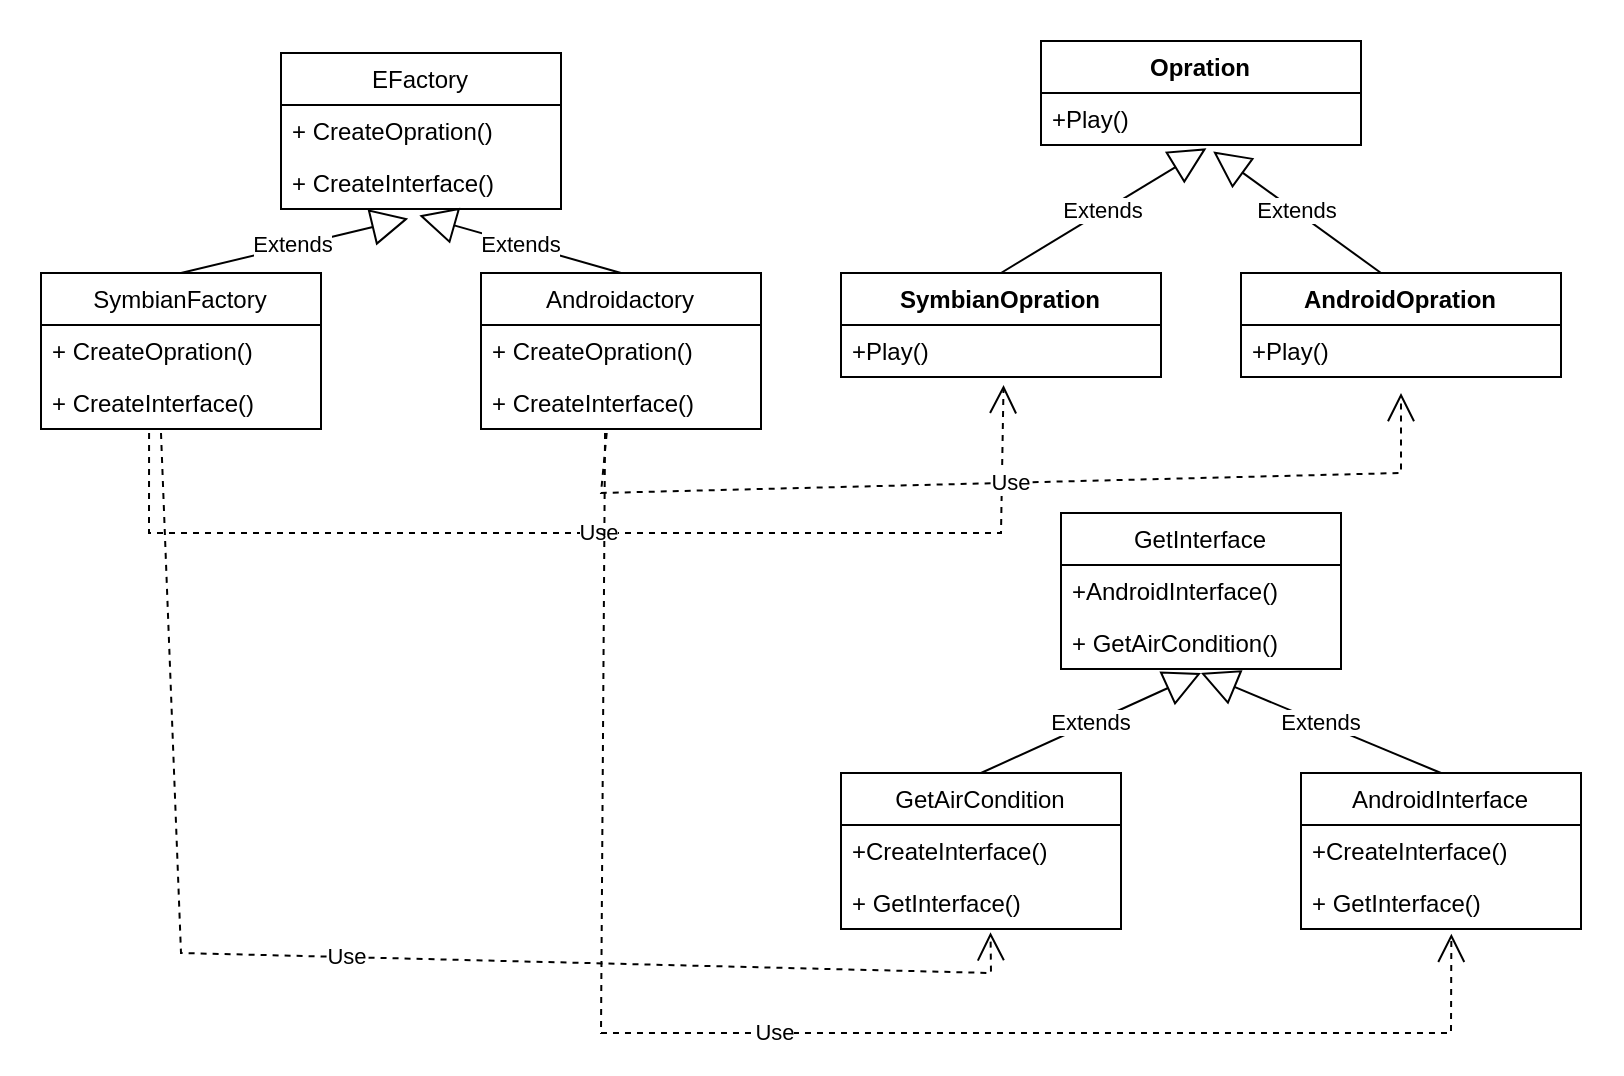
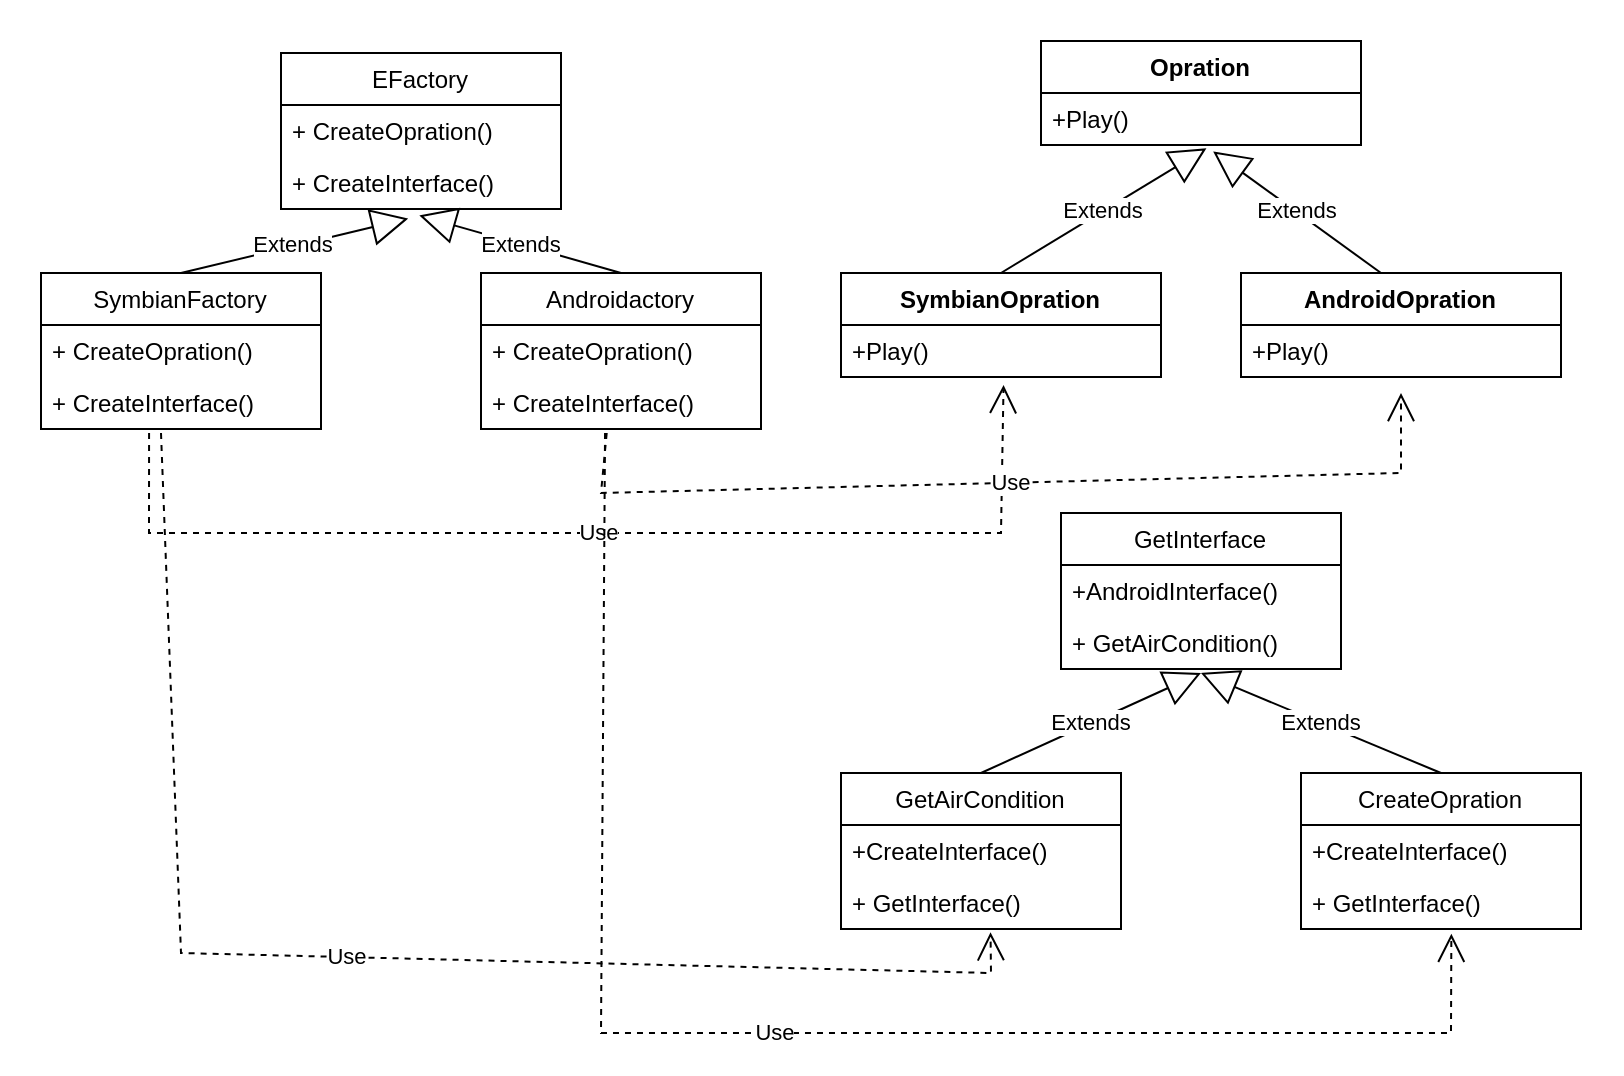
  <mxCell id="0" />
  <mxCell id="1" parent="0" />
  <mxCell id="2" value="EFactory" style="swimlane;fontStyle=0;childLayout=stackLayout;horizontal=1;startSize=26;fillColor=none;horizontalStack=0;resizeParent=1;resizeParentMax=0;resizeLast=0;collapsible=1;marginBottom=0;" vertex="1" parent="1"><mxGeometry x="140" y="26" width="140" height="78" as="geometry" /></mxCell>
  <mxCell id="3" value="+ CreateOpration()" style="text;strokeColor=none;fillColor=none;align=left;verticalAlign=top;spacingLeft=4;spacingRight=4;overflow=hidden;rotatable=0;points=[[0,0.5],[1,0.5]];portConstraint=eastwest;" vertex="1" parent="2"><mxGeometry y="26" width="140" height="26" as="geometry" /></mxCell>
  <mxCell id="4" value="+ CreateInterface()" style="text;strokeColor=none;fillColor=none;align=left;verticalAlign=top;spacingLeft=4;spacingRight=4;overflow=hidden;rotatable=0;points=[[0,0.5],[1,0.5]];portConstraint=eastwest;" vertex="1" parent="2"><mxGeometry y="52" width="140" height="26" as="geometry" /></mxCell>
  <mxCell id="5" value="Opration" style="swimlane;fontStyle=1;align=center;verticalAlign=top;childLayout=stackLayout;horizontal=1;startSize=26;horizontalStack=0;resizeParent=1;resizeParentMax=0;resizeLast=0;collapsible=1;marginBottom=0;" vertex="1" parent="1"><mxGeometry x="520" y="20" width="160" height="52" as="geometry" /></mxCell>
  <mxCell id="6" value="+Play()&#10;" style="text;strokeColor=none;fillColor=none;align=left;verticalAlign=top;spacingLeft=4;spacingRight=4;overflow=hidden;rotatable=0;points=[[0,0.5],[1,0.5]];portConstraint=eastwest;" vertex="1" parent="5"><mxGeometry y="26" width="160" height="26" as="geometry" /></mxCell>
  <mxCell id="7" value="SymbianOpration" style="swimlane;fontStyle=1;align=center;verticalAlign=top;childLayout=stackLayout;horizontal=1;startSize=26;horizontalStack=0;resizeParent=1;resizeParentMax=0;resizeLast=0;collapsible=1;marginBottom=0;" vertex="1" parent="1"><mxGeometry x="420" y="136" width="160" height="52" as="geometry" /></mxCell>
  <mxCell id="8" value="+Play()&#10;" style="text;strokeColor=none;fillColor=none;align=left;verticalAlign=top;spacingLeft=4;spacingRight=4;overflow=hidden;rotatable=0;points=[[0,0.5],[1,0.5]];portConstraint=eastwest;" vertex="1" parent="7"><mxGeometry y="26" width="160" height="26" as="geometry" /></mxCell>
  <mxCell id="9" value="AndroidOpration" style="swimlane;fontStyle=1;align=center;verticalAlign=top;childLayout=stackLayout;horizontal=1;startSize=26;horizontalStack=0;resizeParent=1;resizeParentMax=0;resizeLast=0;collapsible=1;marginBottom=0;" vertex="1" parent="1"><mxGeometry x="620" y="136" width="160" height="52" as="geometry" /></mxCell>
  <mxCell id="10" value="Extends" style="endArrow=block;endSize=16;endFill=0;html=1;rounded=0;entryX=0.538;entryY=1.123;entryDx=0;entryDy=0;entryPerimeter=0;" edge="1" parent="9" target="6"><mxGeometry width="160" relative="1" as="geometry"><mxPoint x="70" as="sourcePoint" /><mxPoint x="230" as="targetPoint" /></mxGeometry></mxCell>
  <mxCell id="11" value="+Play()&#10;" style="text;strokeColor=none;fillColor=none;align=left;verticalAlign=top;spacingLeft=4;spacingRight=4;overflow=hidden;rotatable=0;points=[[0,0.5],[1,0.5]];portConstraint=eastwest;" vertex="1" parent="9"><mxGeometry y="26" width="160" height="26" as="geometry" /></mxCell>
  <mxCell id="12" value="Extends" style="endArrow=block;endSize=16;endFill=0;html=1;rounded=0;exitX=0.5;exitY=0;exitDx=0;exitDy=0;entryX=0.517;entryY=1.062;entryDx=0;entryDy=0;entryPerimeter=0;" edge="1" parent="1" source="7" target="6"><mxGeometry width="160" relative="1" as="geometry"><mxPoint x="330" y="186" as="sourcePoint" /><mxPoint x="490" y="186" as="targetPoint" /></mxGeometry></mxCell>
  <mxCell id="13" value="GetInterface" style="swimlane;fontStyle=0;childLayout=stackLayout;horizontal=1;startSize=26;fillColor=none;horizontalStack=0;resizeParent=1;resizeParentMax=0;resizeLast=0;collapsible=1;marginBottom=0;" vertex="1" parent="1"><mxGeometry x="530" y="256" width="140" height="78" as="geometry" /></mxCell>
  <mxCell id="14" value="+AndroidInterface()" style="text;strokeColor=none;fillColor=none;align=left;verticalAlign=top;spacingLeft=4;spacingRight=4;overflow=hidden;rotatable=0;points=[[0,0.5],[1,0.5]];portConstraint=eastwest;" vertex="1" parent="13"><mxGeometry y="26" width="140" height="26" as="geometry" /></mxCell>
  <mxCell id="15" value="+ GetAirCondition()" style="text;strokeColor=none;fillColor=none;align=left;verticalAlign=top;spacingLeft=4;spacingRight=4;overflow=hidden;rotatable=0;points=[[0,0.5],[1,0.5]];portConstraint=eastwest;" vertex="1" parent="13"><mxGeometry y="52" width="140" height="26" as="geometry" /></mxCell>
  <mxCell id="16" value="GetAirCondition" style="swimlane;fontStyle=0;childLayout=stackLayout;horizontal=1;startSize=26;fillColor=none;horizontalStack=0;resizeParent=1;resizeParentMax=0;resizeLast=0;collapsible=1;marginBottom=0;" vertex="1" parent="1"><mxGeometry x="420" y="386" width="140" height="78" as="geometry" /></mxCell>
  <mxCell id="17" value="Extends" style="endArrow=block;endSize=16;endFill=0;html=1;rounded=0;entryX=0.5;entryY=1.077;entryDx=0;entryDy=0;entryPerimeter=0;" edge="1" parent="16" target="15"><mxGeometry width="160" relative="1" as="geometry"><mxPoint x="70" as="sourcePoint" /><mxPoint x="230" as="targetPoint" /></mxGeometry></mxCell>
  <mxCell id="18" value="+CreateInterface()" style="text;strokeColor=none;fillColor=none;align=left;verticalAlign=top;spacingLeft=4;spacingRight=4;overflow=hidden;rotatable=0;points=[[0,0.5],[1,0.5]];portConstraint=eastwest;" vertex="1" parent="16"><mxGeometry y="26" width="140" height="26" as="geometry" /></mxCell>
  <mxCell id="19" value="+ GetInterface()" style="text;strokeColor=none;fillColor=none;align=left;verticalAlign=top;spacingLeft=4;spacingRight=4;overflow=hidden;rotatable=0;points=[[0,0.5],[1,0.5]];portConstraint=eastwest;" vertex="1" parent="16"><mxGeometry y="52" width="140" height="26" as="geometry" /></mxCell>
- <mxCell id="20" value="AndroidInterface" style="swimlane;fontStyle=0;childLayout=stackLayout;horizontal=1;startSize=26;fillColor=none;horizontalStack=0;resizeParent=1;resizeParentMax=0;resizeLast=0;collapsible=1;marginBottom=0;" vertex="1" parent="1"><mxGeometry x="650" y="386" width="140" height="78" as="geometry" /></mxCell>
+ <mxCell id="20" value="CreateOpration" style="swimlane;fontStyle=0;childLayout=stackLayout;horizontal=1;startSize=26;fillColor=none;horizontalStack=0;resizeParent=1;resizeParentMax=0;resizeLast=0;collapsible=1;marginBottom=0;" vertex="1" parent="1"><mxGeometry x="650" y="386" width="140" height="78" as="geometry" /></mxCell>
  <mxCell id="21" value="Extends" style="endArrow=block;endSize=16;endFill=0;html=1;rounded=0;" edge="1" parent="20"><mxGeometry width="160" relative="1" as="geometry"><mxPoint x="70" as="sourcePoint" /><mxPoint x="-50" y="-50" as="targetPoint" /></mxGeometry></mxCell>
  <mxCell id="22" value="+CreateInterface()" style="text;strokeColor=none;fillColor=none;align=left;verticalAlign=top;spacingLeft=4;spacingRight=4;overflow=hidden;rotatable=0;points=[[0,0.5],[1,0.5]];portConstraint=eastwest;" vertex="1" parent="20"><mxGeometry y="26" width="140" height="26" as="geometry" /></mxCell>
  <mxCell id="23" value="+ GetInterface()" style="text;strokeColor=none;fillColor=none;align=left;verticalAlign=top;spacingLeft=4;spacingRight=4;overflow=hidden;rotatable=0;points=[[0,0.5],[1,0.5]];portConstraint=eastwest;" vertex="1" parent="20"><mxGeometry y="52" width="140" height="26" as="geometry" /></mxCell>
  <mxCell id="24" value="SymbianFactory" style="swimlane;fontStyle=0;childLayout=stackLayout;horizontal=1;startSize=26;fillColor=none;horizontalStack=0;resizeParent=1;resizeParentMax=0;resizeLast=0;collapsible=1;marginBottom=0;" vertex="1" parent="1"><mxGeometry x="20" y="136" width="140" height="78" as="geometry" /></mxCell>
  <mxCell id="25" value="Extends" style="endArrow=block;endSize=16;endFill=0;html=1;rounded=0;entryX=0.454;entryY=1.185;entryDx=0;entryDy=0;entryPerimeter=0;" edge="1" parent="24"><mxGeometry width="160" relative="1" as="geometry"><mxPoint x="70" as="sourcePoint" /><mxPoint x="183.56" y="-27.19" as="targetPoint" /></mxGeometry></mxCell>
  <mxCell id="26" value="+ CreateOpration()" style="text;strokeColor=none;fillColor=none;align=left;verticalAlign=top;spacingLeft=4;spacingRight=4;overflow=hidden;rotatable=0;points=[[0,0.5],[1,0.5]];portConstraint=eastwest;" vertex="1" parent="24"><mxGeometry y="26" width="140" height="26" as="geometry" /></mxCell>
  <mxCell id="27" value="+ CreateInterface()" style="text;strokeColor=none;fillColor=none;align=left;verticalAlign=top;spacingLeft=4;spacingRight=4;overflow=hidden;rotatable=0;points=[[0,0.5],[1,0.5]];portConstraint=eastwest;" vertex="1" parent="24"><mxGeometry y="52" width="140" height="26" as="geometry" /></mxCell>
  <mxCell id="28" value="Androidactory" style="swimlane;fontStyle=0;childLayout=stackLayout;horizontal=1;startSize=26;fillColor=none;horizontalStack=0;resizeParent=1;resizeParentMax=0;resizeLast=0;collapsible=1;marginBottom=0;" vertex="1" parent="1"><mxGeometry x="240" y="136" width="140" height="78" as="geometry" /></mxCell>
  <mxCell id="29" value="Extends" style="endArrow=block;endSize=16;endFill=0;html=1;rounded=0;entryX=0.494;entryY=1.123;entryDx=0;entryDy=0;entryPerimeter=0;" edge="1" parent="28"><mxGeometry width="160" relative="1" as="geometry"><mxPoint x="70" as="sourcePoint" /><mxPoint x="-30.84" y="-28.802" as="targetPoint" /></mxGeometry></mxCell>
  <mxCell id="30" value="+ CreateOpration()" style="text;strokeColor=none;fillColor=none;align=left;verticalAlign=top;spacingLeft=4;spacingRight=4;overflow=hidden;rotatable=0;points=[[0,0.5],[1,0.5]];portConstraint=eastwest;" vertex="1" parent="28"><mxGeometry y="26" width="140" height="26" as="geometry" /></mxCell>
  <mxCell id="31" value="+ CreateInterface()" style="text;strokeColor=none;fillColor=none;align=left;verticalAlign=top;spacingLeft=4;spacingRight=4;overflow=hidden;rotatable=0;points=[[0,0.5],[1,0.5]];portConstraint=eastwest;" vertex="1" parent="28"><mxGeometry y="52" width="140" height="26" as="geometry" /></mxCell>
  <mxCell id="32" value="Use" style="endArrow=open;endSize=12;dashed=1;html=1;rounded=0;exitX=0.386;exitY=1.077;exitDx=0;exitDy=0;exitPerimeter=0;entryX=0.508;entryY=1.154;entryDx=0;entryDy=0;entryPerimeter=0;" edge="1" parent="1" target="8"><mxGeometry width="160" relative="1" as="geometry"><mxPoint x="74.04" y="216.002" as="sourcePoint" /><mxPoint x="490" y="286" as="targetPoint" /><Array as="points"><mxPoint x="74" y="266" /><mxPoint x="500" y="266" /></Array></mxGeometry></mxCell>
  <mxCell id="33" value="Use" style="endArrow=open;endSize=12;dashed=1;html=1;rounded=0;entryX=0.534;entryY=1.062;entryDx=0;entryDy=0;entryPerimeter=0;" edge="1" parent="1" target="19"><mxGeometry width="160" relative="1" as="geometry"><mxPoint x="80" y="216" as="sourcePoint" /><mxPoint x="500" y="476" as="targetPoint" /><Array as="points"><mxPoint x="90" y="476" /><mxPoint x="495" y="486" /></Array></mxGeometry></mxCell>
  <mxCell id="34" value="Use" style="endArrow=open;endSize=12;dashed=1;html=1;rounded=0;entryX=0.5;entryY=1.308;entryDx=0;entryDy=0;entryPerimeter=0;exitX=0.449;exitY=1.077;exitDx=0;exitDy=0;exitPerimeter=0;" edge="1" parent="1" source="31" target="11"><mxGeometry width="160" relative="1" as="geometry"><mxPoint x="300" y="226" as="sourcePoint" /><mxPoint x="460" y="226" as="targetPoint" /><Array as="points"><mxPoint x="300" y="246" /><mxPoint x="700" y="236" /></Array></mxGeometry></mxCell>
  <mxCell id="35" value="Use" style="endArrow=open;endSize=12;dashed=1;html=1;rounded=0;entryX=0.537;entryY=1.092;entryDx=0;entryDy=0;entryPerimeter=0;exitX=0.443;exitY=1.077;exitDx=0;exitDy=0;exitPerimeter=0;" edge="1" parent="1" source="31" target="23"><mxGeometry width="160" relative="1" as="geometry"><mxPoint x="260" y="516" as="sourcePoint" /><mxPoint x="420" y="516" as="targetPoint" /><Array as="points"><mxPoint x="300" y="516" /><mxPoint x="725" y="516" /></Array></mxGeometry></mxCell>
